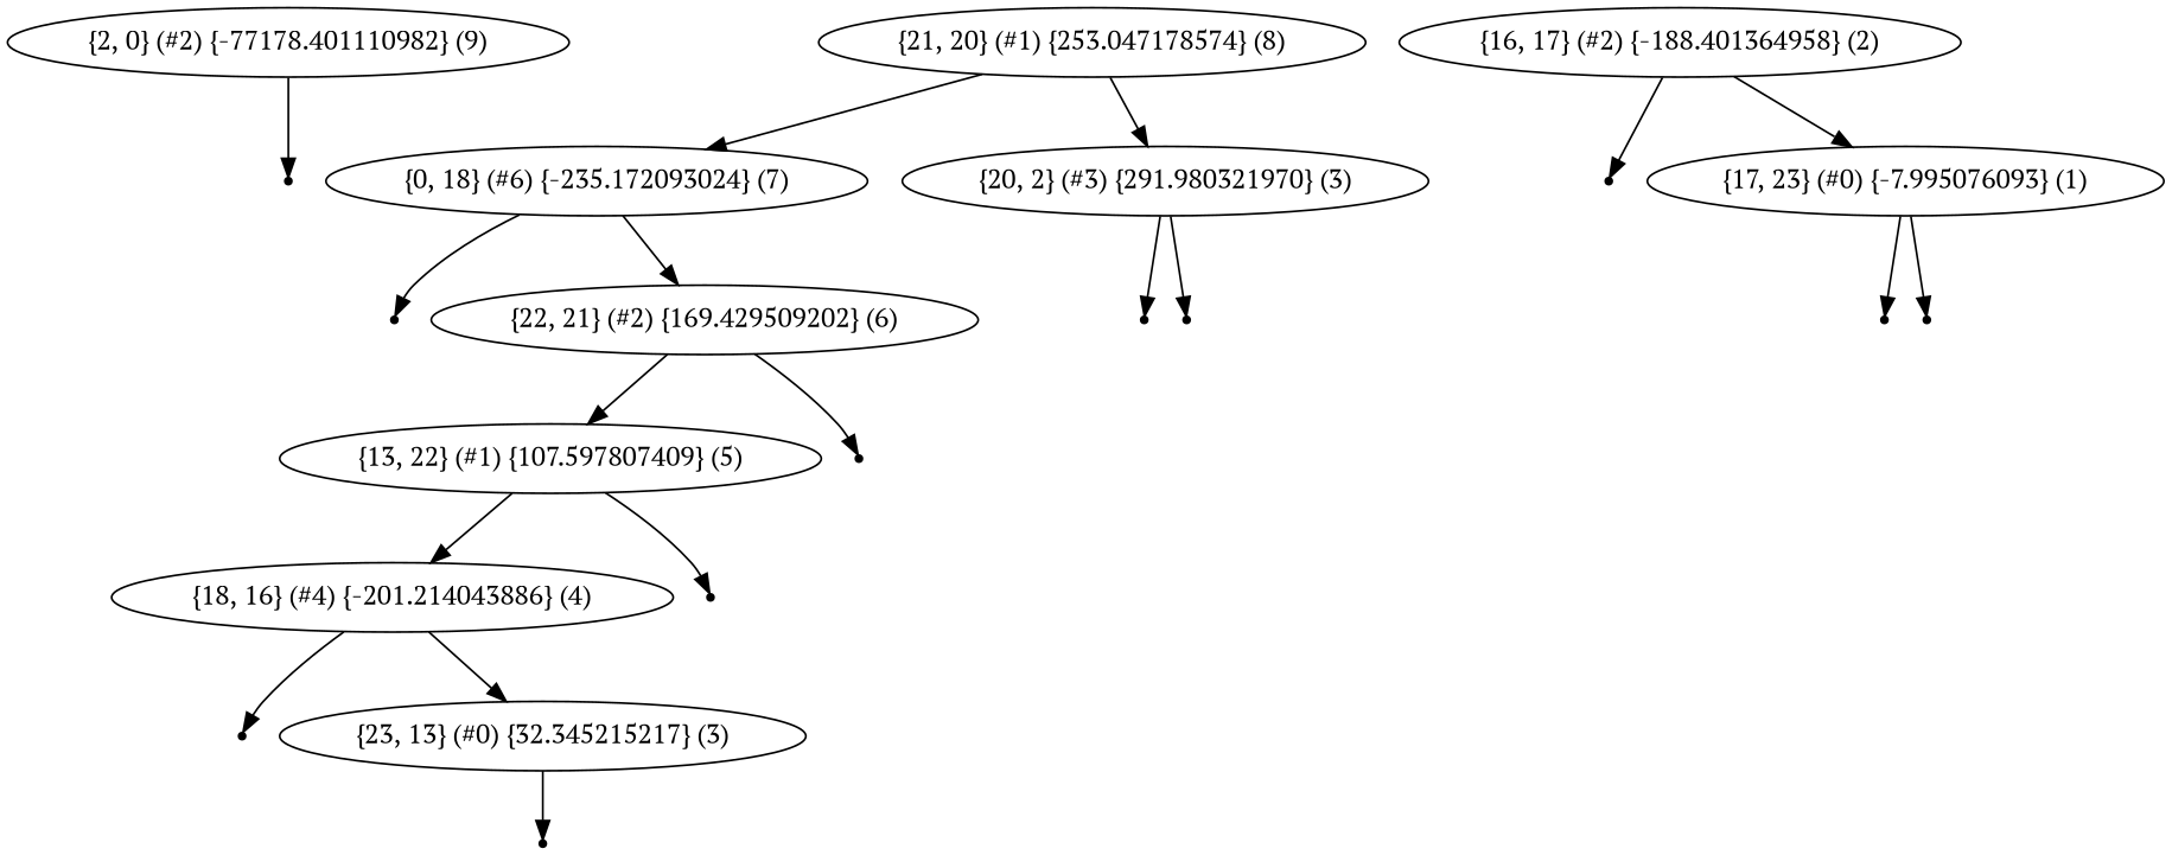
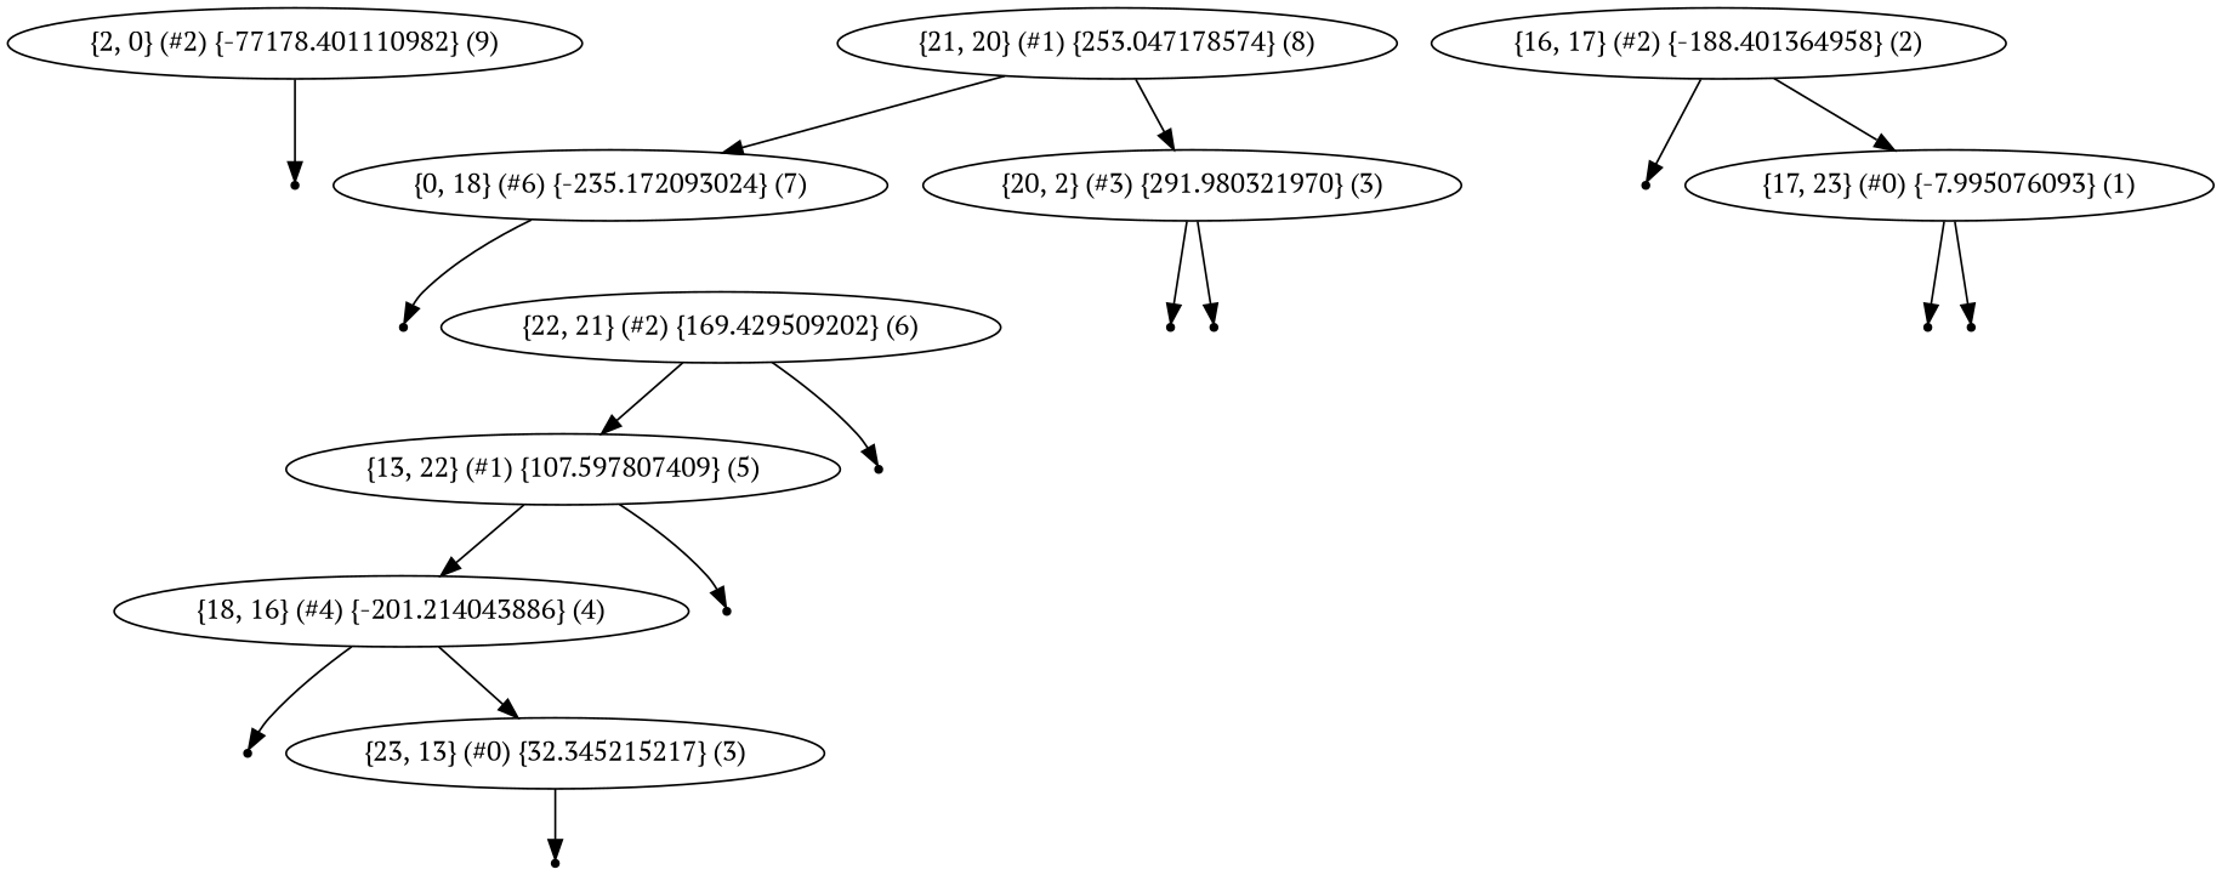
  digraph {
    fontname="PT Serif"
    ordering=out
    node [fontname="PT Serif" shape=point]
    edge [fontname="PT Serif"]
    "{2, 0} (#2) {-77178.401110982} (9)" [shape=""]
    "null{2, 0} (#2) {-77178.401110982}-0"
    "{21, 20} (#1) {253.047178574} (8)" [shape=""]
    "{0, 18} (#6) {-235.172093024} (7)" [shape=""]
    "{20, 2} (#3) {291.980321970} (3)" [shape=""]
    "null{0, 18} (#6) {-235.172093024}-0"
    "{22, 21} (#2) {169.429509202} (6)" [shape=""]
    "null{20, 2} (#3) {291.980321970}-0"
    "null{20, 2} (#3) {291.980321970}-1"
    "{13, 22} (#1) {107.597807409} (5)" [shape=""]
    "null{22, 21} (#2) {169.429509202}-1"
    "{18, 16} (#4) {-201.214043886} (4)" [shape=""]
    "null{13, 22} (#1) {107.597807409}-1"
    "null{18, 16} (#4) {-201.214043886}-0"
    "{23, 13} (#0) {32.345215217} (3)" [shape=""]
    "null{23, 13} (#0) {32.345215217}-1"
    "{16, 17} (#2) {-188.401364958} (2)" [shape=""]
    "null{16, 17} (#2) {-188.401364958}-0"
    "{17, 23} (#0) {-7.995076093} (1)" [shape=""]
    "null{17, 23} (#0) {-7.995076093}-0"
    "null{17, 23} (#0) {-7.995076093}-1"
    "{2, 0} (#2) {-77178.401110982} (9)" -> "null{2, 0} (#2) {-77178.401110982}-0"
    "{21, 20} (#1) {253.047178574} (8)" -> "{0, 18} (#6) {-235.172093024} (7)"
    "{21, 20} (#1) {253.047178574} (8)" -> "{20, 2} (#3) {291.980321970} (3)"
    "{0, 18} (#6) {-235.172093024} (7)" -> "null{0, 18} (#6) {-235.172093024}-0"
-   "{0, 18} (#6) {-235.172093024} (7)" -> "{22, 21} (#2) {169.429509202} (6)"
    "{20, 2} (#3) {291.980321970} (3)" -> "null{20, 2} (#3) {291.980321970}-0"
    "{20, 2} (#3) {291.980321970} (3)" -> "null{20, 2} (#3) {291.980321970}-1"
    "{22, 21} (#2) {169.429509202} (6)" -> "{13, 22} (#1) {107.597807409} (5)"
    "{22, 21} (#2) {169.429509202} (6)" -> "null{22, 21} (#2) {169.429509202}-1"
    "{13, 22} (#1) {107.597807409} (5)" -> "{18, 16} (#4) {-201.214043886} (4)"
    "{13, 22} (#1) {107.597807409} (5)" -> "null{13, 22} (#1) {107.597807409}-1"
    "{18, 16} (#4) {-201.214043886} (4)" -> "null{18, 16} (#4) {-201.214043886}-0"
    "{18, 16} (#4) {-201.214043886} (4)" -> "{23, 13} (#0) {32.345215217} (3)"
    "{23, 13} (#0) {32.345215217} (3)" -> "null{23, 13} (#0) {32.345215217}-1"
    "{16, 17} (#2) {-188.401364958} (2)" -> "null{16, 17} (#2) {-188.401364958}-0"
    "{16, 17} (#2) {-188.401364958} (2)" -> "{17, 23} (#0) {-7.995076093} (1)"
    "{17, 23} (#0) {-7.995076093} (1)" -> "null{17, 23} (#0) {-7.995076093}-0"
    "{17, 23} (#0) {-7.995076093} (1)" -> "null{17, 23} (#0) {-7.995076093}-1"
  }
